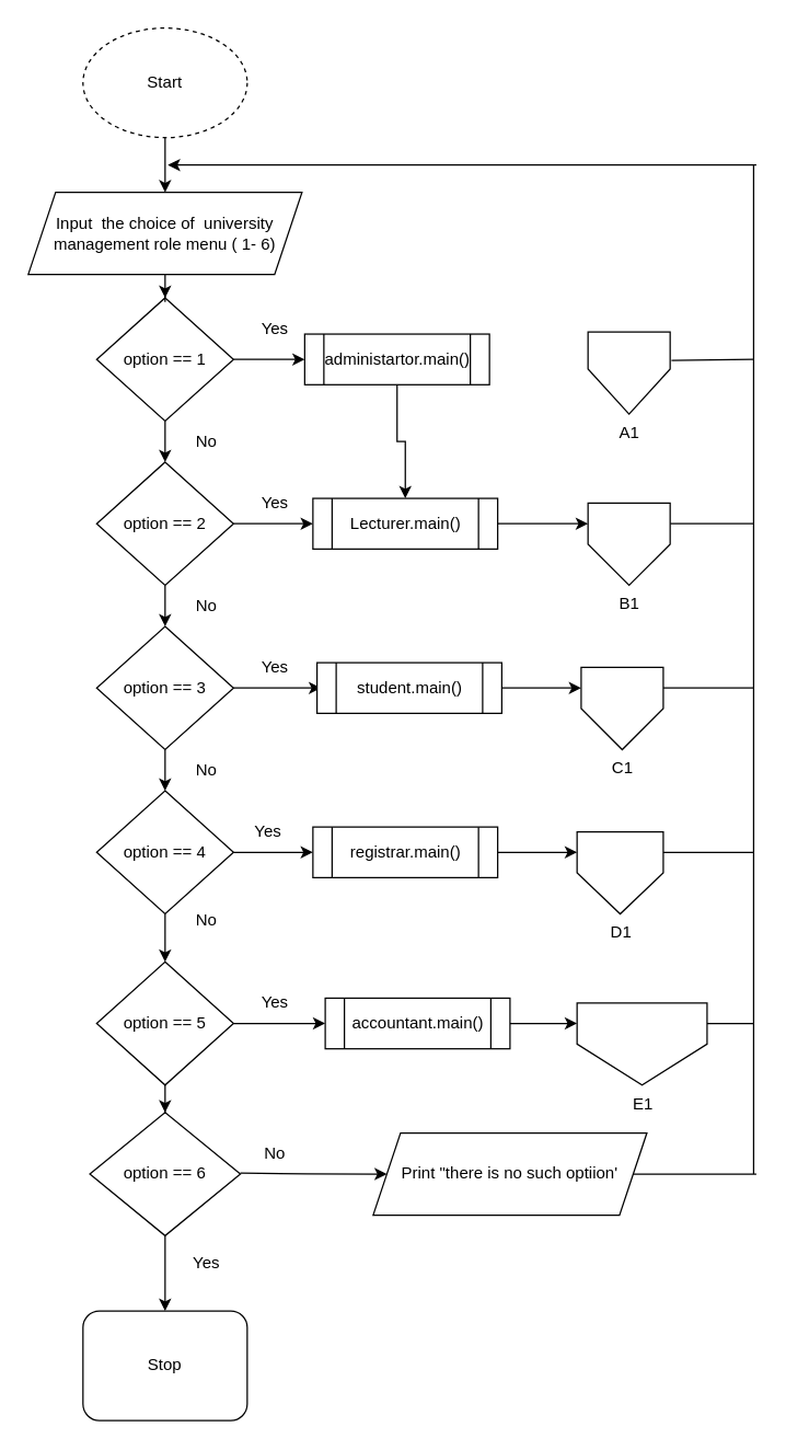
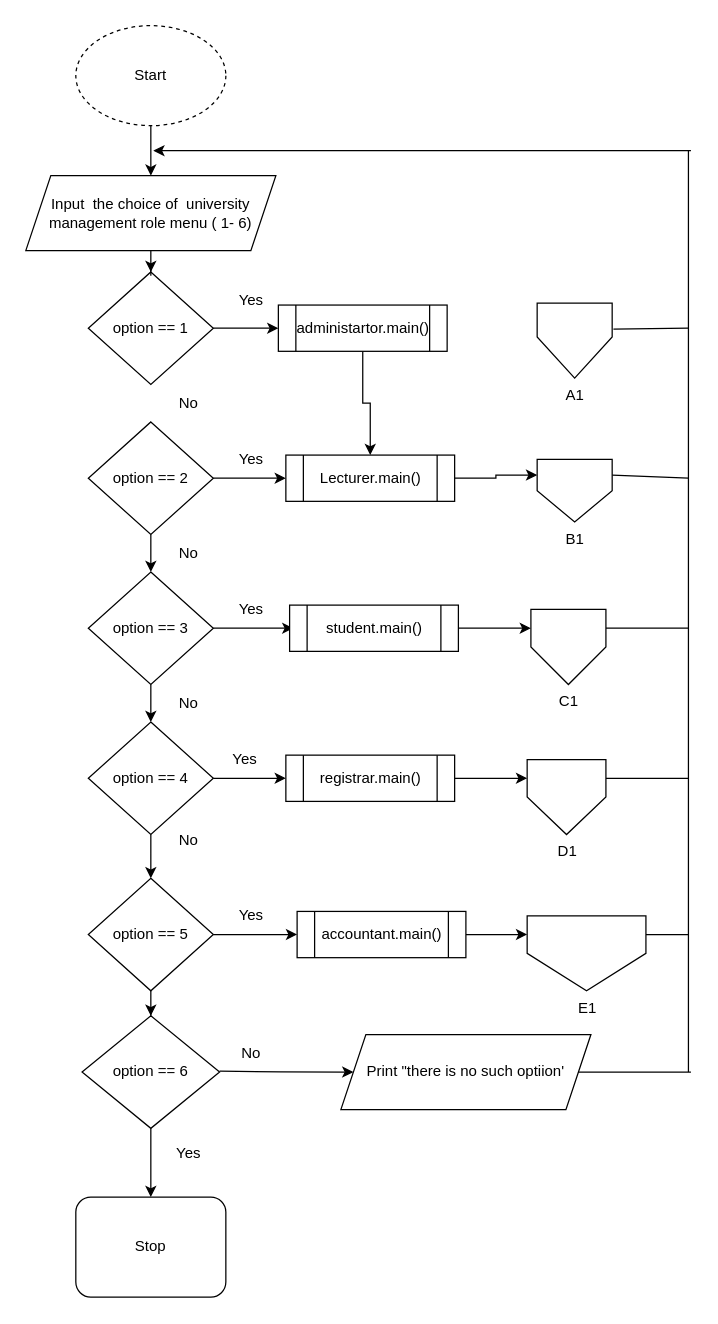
  <mxCell id="0" />
  <mxCell id="1" parent="0" />
  <mxCell id="2" value="" style="edgeStyle=orthogonalEdgeStyle;rounded=0;orthogonalLoop=1;jettySize=auto;html=1;" parent="1" source="3" target="8" edge="1"><mxGeometry relative="1" as="geometry" /></mxCell>
  <mxCell id="3" value="Start" style="ellipse;whiteSpace=wrap;html=1;dashed=1;" parent="1" vertex="1"><mxGeometry x="60" y="20" width="120" height="80" as="geometry" /></mxCell>
- <mxCell id="4" value="" style="edgeStyle=orthogonalEdgeStyle;rounded=0;orthogonalLoop=1;jettySize=auto;html=1;" parent="1" source="6" target="11" edge="1"><mxGeometry relative="1" as="geometry" /></mxCell>
  <mxCell id="5" value="" style="edgeStyle=orthogonalEdgeStyle;rounded=0;orthogonalLoop=1;jettySize=auto;html=1;" parent="1" source="6" target="51" edge="1"><mxGeometry relative="1" as="geometry" /></mxCell>
  <mxCell id="6" value="option == 1" style="rhombus;whiteSpace=wrap;html=1;" parent="1" vertex="1"><mxGeometry x="70" y="217" width="100" height="90" as="geometry" /></mxCell>
  <mxCell id="7" value="" style="edgeStyle=orthogonalEdgeStyle;rounded=0;orthogonalLoop=1;jettySize=auto;html=1;" parent="1" source="8" target="6" edge="1"><mxGeometry relative="1" as="geometry" /></mxCell>
  <mxCell id="8" value="Input&amp;nbsp; the choice of&amp;nbsp; university management role menu ( 1- 6)" style="shape=parallelogram;perimeter=parallelogramPerimeter;whiteSpace=wrap;html=1;fixedSize=1;" parent="1" vertex="1"><mxGeometry x="20" y="140" width="200" height="60" as="geometry" /></mxCell>
  <mxCell id="9" value="" style="edgeStyle=orthogonalEdgeStyle;rounded=0;orthogonalLoop=1;jettySize=auto;html=1;" parent="1" source="11" target="14" edge="1"><mxGeometry relative="1" as="geometry" /></mxCell>
  <mxCell id="10" value="" style="edgeStyle=orthogonalEdgeStyle;rounded=0;orthogonalLoop=1;jettySize=auto;html=1;" parent="1" source="11" edge="1"><mxGeometry relative="1" as="geometry"><mxPoint x="228" y="382" as="targetPoint" /></mxGeometry></mxCell>
  <mxCell id="11" value="option == 2" style="rhombus;whiteSpace=wrap;html=1;" parent="1" vertex="1"><mxGeometry x="70" y="337" width="100" height="90" as="geometry" /></mxCell>
  <mxCell id="12" value="" style="edgeStyle=orthogonalEdgeStyle;rounded=0;orthogonalLoop=1;jettySize=auto;html=1;" parent="1" source="14" target="17" edge="1"><mxGeometry relative="1" as="geometry" /></mxCell>
  <mxCell id="13" value="" style="edgeStyle=orthogonalEdgeStyle;rounded=0;orthogonalLoop=1;jettySize=auto;html=1;" parent="1" source="14" edge="1"><mxGeometry relative="1" as="geometry"><mxPoint x="234" y="502" as="targetPoint" /></mxGeometry></mxCell>
  <mxCell id="14" value="&lt;div&gt;option == 3&lt;/div&gt;" style="rhombus;whiteSpace=wrap;html=1;" parent="1" vertex="1"><mxGeometry x="70" y="457" width="100" height="90" as="geometry" /></mxCell>
  <mxCell id="15" value="" style="edgeStyle=orthogonalEdgeStyle;rounded=0;orthogonalLoop=1;jettySize=auto;html=1;" parent="1" source="17" target="20" edge="1"><mxGeometry relative="1" as="geometry" /></mxCell>
  <mxCell id="16" value="" style="edgeStyle=orthogonalEdgeStyle;rounded=0;orthogonalLoop=1;jettySize=auto;html=1;entryX=0;entryY=0.5;entryDx=0;entryDy=0;" parent="1" source="17" target="57" edge="1"><mxGeometry relative="1" as="geometry"><mxPoint x="229" y="622" as="targetPoint" /></mxGeometry></mxCell>
  <mxCell id="17" value="&lt;div&gt;option == 4&lt;/div&gt;" style="rhombus;whiteSpace=wrap;html=1;" parent="1" vertex="1"><mxGeometry x="70" y="577" width="100" height="90" as="geometry" /></mxCell>
  <mxCell id="18" value="" style="edgeStyle=orthogonalEdgeStyle;rounded=0;orthogonalLoop=1;jettySize=auto;html=1;" parent="1" source="20" target="22" edge="1"><mxGeometry relative="1" as="geometry" /></mxCell>
  <mxCell id="19" value="" style="edgeStyle=orthogonalEdgeStyle;rounded=0;orthogonalLoop=1;jettySize=auto;html=1;entryX=0;entryY=0.5;entryDx=0;entryDy=0;" parent="1" source="20" target="59" edge="1"><mxGeometry relative="1" as="geometry"><mxPoint x="250" y="742" as="targetPoint" /></mxGeometry></mxCell>
  <mxCell id="20" value="&lt;div&gt;option == 5&lt;/div&gt;" style="rhombus;whiteSpace=wrap;html=1;" parent="1" vertex="1"><mxGeometry x="70" y="702" width="100" height="90" as="geometry" /></mxCell>
  <mxCell id="21" value="" style="edgeStyle=orthogonalEdgeStyle;rounded=0;orthogonalLoop=1;jettySize=auto;html=1;" parent="1" source="22" target="23" edge="1"><mxGeometry relative="1" as="geometry" /></mxCell>
  <mxCell id="22" value="option == 6" style="rhombus;whiteSpace=wrap;html=1;" parent="1" vertex="1"><mxGeometry x="65" y="812" width="110" height="90" as="geometry" /></mxCell>
  <mxCell id="23" value="Stop" style="whiteSpace=wrap;html=1;rounded=1;" parent="1" vertex="1"><mxGeometry x="60" y="957" width="120" height="80" as="geometry" /></mxCell>
  <mxCell id="24" value="Yes" style="text;html=1;align=center;verticalAlign=middle;resizable=0;points=[];autosize=1;strokeColor=none;fillColor=none;" parent="1" vertex="1"><mxGeometry x="180" y="225" width="40" height="30" as="geometry" /></mxCell>
  <mxCell id="25" value="No" style="text;html=1;align=center;verticalAlign=middle;resizable=0;points=[];autosize=1;strokeColor=none;fillColor=none;" parent="1" vertex="1"><mxGeometry x="130" y="307" width="40" height="30" as="geometry" /></mxCell>
  <mxCell id="26" value="Yes" style="text;html=1;align=center;verticalAlign=middle;resizable=0;points=[];autosize=1;strokeColor=none;fillColor=none;" parent="1" vertex="1"><mxGeometry x="180" y="352" width="40" height="30" as="geometry" /></mxCell>
  <mxCell id="27" value="Yes" style="text;html=1;align=center;verticalAlign=middle;resizable=0;points=[];autosize=1;strokeColor=none;fillColor=none;" parent="1" vertex="1"><mxGeometry x="180" y="472" width="40" height="30" as="geometry" /></mxCell>
  <mxCell id="28" value="Yes" style="text;html=1;align=center;verticalAlign=middle;resizable=0;points=[];autosize=1;strokeColor=none;fillColor=none;" parent="1" vertex="1"><mxGeometry x="175" y="592" width="40" height="30" as="geometry" /></mxCell>
  <mxCell id="29" value="Yes" style="text;html=1;align=center;verticalAlign=middle;resizable=0;points=[];autosize=1;strokeColor=none;fillColor=none;" parent="1" vertex="1"><mxGeometry x="180" y="717" width="40" height="30" as="geometry" /></mxCell>
  <mxCell id="30" value="No" style="text;html=1;align=center;verticalAlign=middle;resizable=0;points=[];autosize=1;strokeColor=none;fillColor=none;" parent="1" vertex="1"><mxGeometry x="130" y="427" width="40" height="30" as="geometry" /></mxCell>
  <mxCell id="31" value="No" style="text;html=1;align=center;verticalAlign=middle;resizable=0;points=[];autosize=1;strokeColor=none;fillColor=none;" parent="1" vertex="1"><mxGeometry x="130" y="547" width="40" height="30" as="geometry" /></mxCell>
  <mxCell id="32" value="No" style="text;html=1;align=center;verticalAlign=middle;resizable=0;points=[];autosize=1;strokeColor=none;fillColor=none;" parent="1" vertex="1"><mxGeometry x="130" y="657" width="40" height="30" as="geometry" /></mxCell>
  <mxCell id="33" value="" style="endArrow=classic;html=1;rounded=0;entryX=1;entryY=0.5;entryDx=0;entryDy=0;" parent="1" edge="1"><mxGeometry width="50" height="50" relative="1" as="geometry"><mxPoint x="552" y="120" as="sourcePoint" /><mxPoint x="122" y="120" as="targetPoint" /></mxGeometry></mxCell>
  <mxCell id="34" value="" style="endArrow=none;html=1;rounded=0;" parent="1" edge="1"><mxGeometry width="50" height="50" relative="1" as="geometry"><mxPoint x="550" y="857" as="sourcePoint" /><mxPoint x="550" y="120" as="targetPoint" /></mxGeometry></mxCell>
  <mxCell id="35" value="" style="endArrow=none;html=1;rounded=0;exitX=1;exitY=0.25;exitDx=0;exitDy=0;" parent="1" source="44" edge="1"><mxGeometry width="50" height="50" relative="1" as="geometry"><mxPoint x="390" y="747" as="sourcePoint" /><mxPoint x="550" y="747" as="targetPoint" /></mxGeometry></mxCell>
  <mxCell id="36" value="" style="endArrow=none;html=1;rounded=0;exitX=1;exitY=0.25;exitDx=0;exitDy=0;" parent="1" source="43" edge="1"><mxGeometry width="50" height="50" relative="1" as="geometry"><mxPoint x="390" y="622" as="sourcePoint" /><mxPoint x="550" y="622" as="targetPoint" /></mxGeometry></mxCell>
  <mxCell id="37" value="" style="endArrow=none;html=1;rounded=0;exitX=1;exitY=0.25;exitDx=0;exitDy=0;" parent="1" source="42" edge="1"><mxGeometry width="50" height="50" relative="1" as="geometry"><mxPoint x="390" y="502" as="sourcePoint" /><mxPoint x="550" y="502" as="targetPoint" /></mxGeometry></mxCell>
  <mxCell id="38" value="" style="endArrow=none;html=1;rounded=0;exitX=1;exitY=0.25;exitDx=0;exitDy=0;" parent="1" source="41" edge="1"><mxGeometry width="50" height="50" relative="1" as="geometry"><mxPoint x="390" y="382" as="sourcePoint" /><mxPoint x="550" y="382" as="targetPoint" /><Array as="points" /></mxGeometry></mxCell>
  <mxCell id="39" value="" style="endArrow=none;html=1;rounded=0;exitX=1.017;exitY=0.346;exitDx=0;exitDy=0;exitPerimeter=0;" parent="1" source="40" edge="1"><mxGeometry width="50" height="50" relative="1" as="geometry"><mxPoint x="497" y="239" as="sourcePoint" /><mxPoint x="550" y="262" as="targetPoint" /></mxGeometry></mxCell>
  <mxCell id="40" value="A1" style="verticalLabelPosition=bottom;verticalAlign=top;html=1;shape=offPageConnector;rounded=0;size=0.549;" parent="1" vertex="1"><mxGeometry x="429" y="242" width="60" height="60" as="geometry" /></mxCell>
- <mxCell id="41" value="B1" style="verticalLabelPosition=bottom;verticalAlign=top;html=1;shape=offPageConnector;rounded=0;size=0.5;" parent="1" vertex="1"><mxGeometry x="429" y="367" width="60" height="60" as="geometry" /></mxCell>
+ <mxCell id="41" value="B1" style="verticalLabelPosition=bottom;verticalAlign=top;html=1;shape=offPageConnector;rounded=0;size=0.5;" parent="1" vertex="1"><mxGeometry x="429" y="367" width="60" height="50" as="geometry" /></mxCell>
  <mxCell id="42" value="C1" style="verticalLabelPosition=bottom;verticalAlign=top;html=1;shape=offPageConnector;rounded=0;size=0.5;" parent="1" vertex="1"><mxGeometry x="424" y="487" width="60" height="60" as="geometry" /></mxCell>
  <mxCell id="43" value="D1" style="verticalLabelPosition=bottom;verticalAlign=top;html=1;shape=offPageConnector;rounded=0;size=0.5;" parent="1" vertex="1"><mxGeometry x="421" y="607" width="63" height="60" as="geometry" /></mxCell>
  <mxCell id="44" value="E1" style="verticalLabelPosition=bottom;verticalAlign=top;html=1;shape=offPageConnector;rounded=0;size=0.5;" parent="1" vertex="1"><mxGeometry x="421" y="732" width="95" height="60" as="geometry" /></mxCell>
  <mxCell id="45" value="Yes" style="text;html=1;align=center;verticalAlign=middle;resizable=0;points=[];autosize=1;strokeColor=none;fillColor=none;" parent="1" vertex="1"><mxGeometry x="130" y="907" width="40" height="30" as="geometry" /></mxCell>
  <mxCell id="46" value="" style="edgeStyle=orthogonalEdgeStyle;rounded=0;orthogonalLoop=1;jettySize=auto;html=1;" parent="1" target="47" edge="1"><mxGeometry relative="1" as="geometry"><mxPoint x="302" y="857" as="targetPoint" /><mxPoint x="175" y="856.33" as="sourcePoint" /></mxGeometry></mxCell>
  <mxCell id="47" value="Print &quot;there is no such optiion'" style="shape=parallelogram;perimeter=parallelogramPerimeter;whiteSpace=wrap;html=1;fixedSize=1;" parent="1" vertex="1"><mxGeometry x="272" y="827" width="200" height="60" as="geometry" /></mxCell>
  <mxCell id="48" value="" style="endArrow=none;html=1;rounded=0;exitX=1;exitY=0.5;exitDx=0;exitDy=0;" parent="1" source="47" edge="1"><mxGeometry width="50" height="50" relative="1" as="geometry"><mxPoint x="302" y="907" as="sourcePoint" /><mxPoint x="552" y="857" as="targetPoint" /></mxGeometry></mxCell>
  <mxCell id="49" value="No" style="text;html=1;align=center;verticalAlign=middle;resizable=0;points=[];autosize=1;strokeColor=none;fillColor=none;" parent="1" vertex="1"><mxGeometry x="180" y="827" width="40" height="30" as="geometry" /></mxCell>
  <mxCell id="50" value="" style="edgeStyle=orthogonalEdgeStyle;rounded=0;orthogonalLoop=1;jettySize=auto;html=1;" parent="1" source="51" target="53" edge="1"><mxGeometry relative="1" as="geometry" /></mxCell>
  <mxCell id="51" value="administartor.main()" style="shape=process;whiteSpace=wrap;html=1;backgroundOutline=1;" parent="1" vertex="1"><mxGeometry x="222" y="243.5" width="135" height="37" as="geometry" /></mxCell>
  <mxCell id="52" value="" style="edgeStyle=orthogonalEdgeStyle;rounded=0;orthogonalLoop=1;jettySize=auto;html=1;entryX=0;entryY=0.25;entryDx=0;entryDy=0;" parent="1" source="53" target="41" edge="1"><mxGeometry relative="1" as="geometry" /></mxCell>
  <mxCell id="53" value="Lecturer.main()" style="shape=process;whiteSpace=wrap;html=1;backgroundOutline=1;" parent="1" vertex="1"><mxGeometry x="228" y="363.5" width="135" height="37" as="geometry" /></mxCell>
  <mxCell id="54" value="" style="edgeStyle=orthogonalEdgeStyle;rounded=0;orthogonalLoop=1;jettySize=auto;html=1;entryX=0;entryY=0.25;entryDx=0;entryDy=0;" parent="1" source="55" target="42" edge="1"><mxGeometry relative="1" as="geometry" /></mxCell>
  <mxCell id="55" value="student.main()" style="shape=process;whiteSpace=wrap;html=1;backgroundOutline=1;" parent="1" vertex="1"><mxGeometry x="231" y="483.5" width="135" height="37" as="geometry" /></mxCell>
  <mxCell id="56" value="" style="edgeStyle=orthogonalEdgeStyle;rounded=0;orthogonalLoop=1;jettySize=auto;html=1;entryX=0;entryY=0.25;entryDx=0;entryDy=0;" parent="1" source="57" target="43" edge="1"><mxGeometry relative="1" as="geometry" /></mxCell>
  <mxCell id="57" value="registrar.main()" style="shape=process;whiteSpace=wrap;html=1;backgroundOutline=1;" parent="1" vertex="1"><mxGeometry x="228" y="603.5" width="135" height="37" as="geometry" /></mxCell>
  <mxCell id="58" value="" style="edgeStyle=orthogonalEdgeStyle;rounded=0;orthogonalLoop=1;jettySize=auto;html=1;entryX=0;entryY=0.25;entryDx=0;entryDy=0;" parent="1" source="59" target="44" edge="1"><mxGeometry relative="1" as="geometry" /></mxCell>
  <mxCell id="59" value="accountant.main()" style="shape=process;whiteSpace=wrap;html=1;backgroundOutline=1;" parent="1" vertex="1"><mxGeometry x="237" y="728.5" width="135" height="37" as="geometry" /></mxCell>
